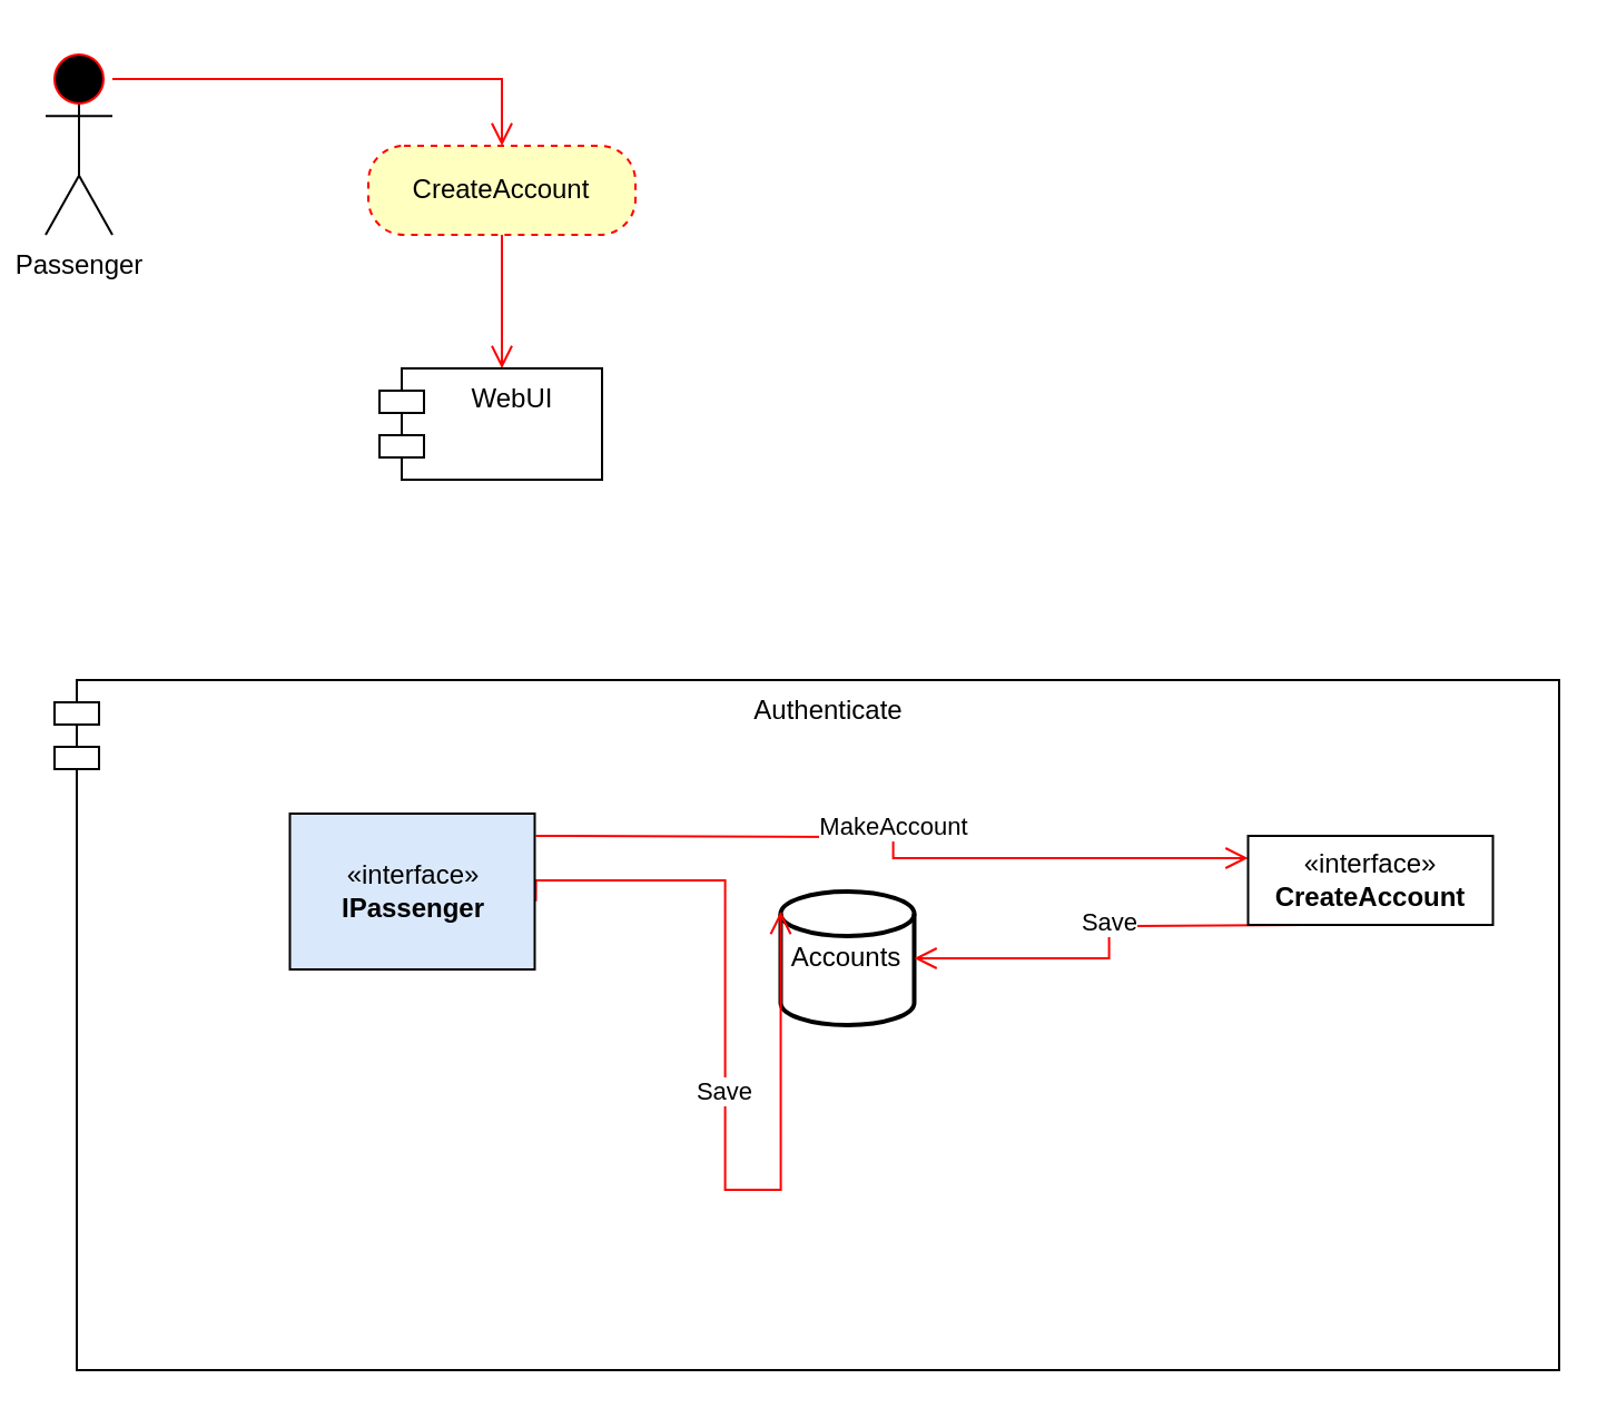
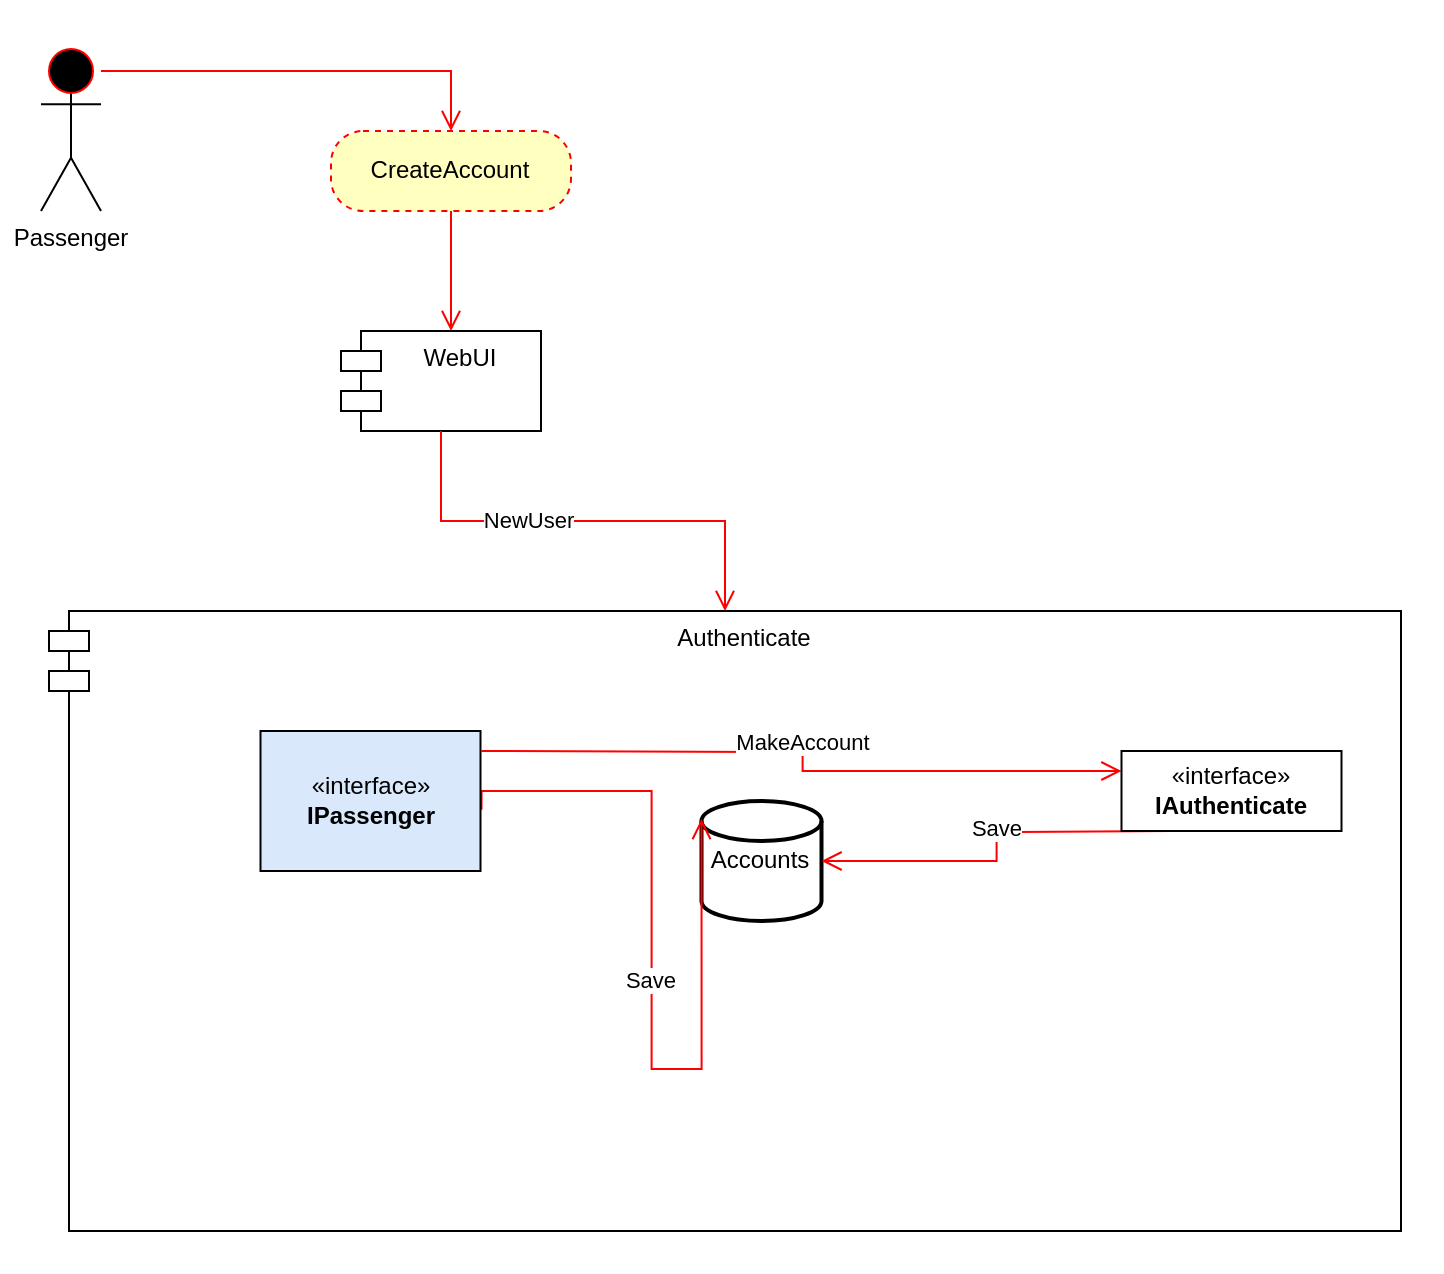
  <mxCell id="0" />
  <mxCell id="1" parent="0" />
  <mxCell id="2" value="Passenger" style="shape=umlActor;verticalLabelPosition=bottom;verticalAlign=top;html=1;" vertex="1" parent="1"><mxGeometry x="20" y="25" width="30" height="80" as="geometry" /></mxCell>
  <mxCell id="3" value="CreateAccount" style="rounded=1;whiteSpace=wrap;html=1;arcSize=40;fontColor=#000000;fillColor=#ffffc0;strokeColor=#ff0000;dashed=1;" vertex="1" parent="1"><mxGeometry x="165" y="65" width="120" height="40" as="geometry" /></mxCell>
  <mxCell id="4" value="" style="edgeStyle=orthogonalEdgeStyle;html=1;verticalAlign=bottom;endArrow=open;endSize=8;strokeColor=#ff0000;rounded=0;" edge="1" parent="1" source="3"><mxGeometry relative="1" as="geometry"><mxPoint x="225" y="165" as="targetPoint" /></mxGeometry></mxCell>
  <mxCell id="5" value="WebUI" style="shape=module;align=left;spacingLeft=20;align=center;verticalAlign=top;" vertex="1" parent="1"><mxGeometry x="170" y="165" width="100" height="50" as="geometry" /></mxCell>
+ <mxCell id="6" value="" style="edgeStyle=orthogonalEdgeStyle;html=1;verticalAlign=bottom;endArrow=open;endSize=8;strokeColor=#ff0000;rounded=0;" edge="1" parent="1" source="5" target="10"><mxGeometry relative="1" as="geometry"><mxPoint x="219.95" y="305" as="targetPoint" /><mxPoint x="220" y="285" as="sourcePoint" /></mxGeometry></mxCell>
+ <mxCell id="7" value="NewUser" style="edgeLabel;html=1;align=center;verticalAlign=middle;resizable=0;points=[];" vertex="1" connectable="0" parent="6"><mxGeometry x="-0.243" y="1" relative="1" as="geometry"><mxPoint as="offset" /></mxGeometry></mxCell>
  <mxCell id="8" value="" style="ellipse;html=1;shape=startState;fillColor=#000000;strokeColor=#ff0000;" vertex="1" parent="1"><mxGeometry x="20" y="20" width="30" height="30" as="geometry" /></mxCell>
  <mxCell id="9" value="" style="edgeStyle=orthogonalEdgeStyle;html=1;verticalAlign=bottom;endArrow=open;endSize=8;strokeColor=#ff0000;rounded=0;" edge="1" parent="1" source="8" target="3"><mxGeometry relative="1" as="geometry"><mxPoint x="35" y="110" as="targetPoint" /></mxGeometry></mxCell>
  <mxCell id="10" value="Authenticate" style="shape=module;align=left;spacingLeft=20;align=center;verticalAlign=top;" vertex="1" parent="1"><mxGeometry x="24" y="305" width="676" height="310" as="geometry" /></mxCell>
  <mxCell id="11" value="Accounts" style="strokeWidth=2;html=1;shape=mxgraph.flowchart.database;whiteSpace=wrap;" vertex="1" parent="1"><mxGeometry x="350.25" y="400" width="60" height="60" as="geometry" /></mxCell>
  <mxCell id="12" value="Save" style="edgeStyle=orthogonalEdgeStyle;html=1;verticalAlign=bottom;endArrow=open;endSize=8;strokeColor=#ff0000;rounded=0;entryX=0;entryY=0.15;entryDx=0;entryDy=0;entryPerimeter=0;exitX=1;exitY=0.617;exitDx=0;exitDy=0;exitPerimeter=0;" edge="1" parent="1" target="11"><mxGeometry x="0.035" relative="1" as="geometry"><mxPoint x="390.25" y="425" as="targetPoint" /><mxPoint x="240.25" y="404.36" as="sourcePoint" /><Array as="points"><mxPoint x="240.25" y="395" /><mxPoint x="325.25" y="395" /><mxPoint x="325.25" y="534" /></Array><mxPoint as="offset" /></mxGeometry></mxCell>
  <mxCell id="13" value="MakeAccount" style="edgeStyle=orthogonalEdgeStyle;html=1;verticalAlign=bottom;endArrow=open;endSize=8;strokeColor=#ff0000;rounded=0;entryX=0;entryY=0.25;entryDx=0;entryDy=0;exitX=1;exitY=0.25;exitDx=0;exitDy=0;" edge="1" parent="1" target="16"><mxGeometry relative="1" as="geometry"><mxPoint x="533" y="373" as="targetPoint" /><mxPoint x="240.25" y="375" as="sourcePoint" /></mxGeometry></mxCell>
  <mxCell id="14" value="Save" style="edgeStyle=orthogonalEdgeStyle;html=1;verticalAlign=bottom;endArrow=open;endSize=8;strokeColor=#ff0000;rounded=0;exitX=0.5;exitY=1;exitDx=0;exitDy=0;entryX=1;entryY=0.5;entryDx=0;entryDy=0;entryPerimeter=0;" edge="1" parent="1" target="11"><mxGeometry relative="1" as="geometry"><mxPoint x="440.25" y="410" as="targetPoint" /><mxPoint x="585.25" y="415" as="sourcePoint" /></mxGeometry></mxCell>
  <mxCell id="15" value="«interface»&lt;br&gt;&lt;b&gt;IPassenger&lt;/b&gt;" style="html=1;fillColor=#dae8fc;" vertex="1" parent="1"><mxGeometry x="129.75" y="365" width="110" height="70" as="geometry" /></mxCell>
- <mxCell id="16" value="«interface»&lt;br&gt;&lt;b&gt;CreateAccount&lt;/b&gt;" style="html=1;" vertex="1" parent="1"><mxGeometry x="560.25" y="375" width="110" height="40" as="geometry" /></mxCell>
+ <mxCell id="16" value="«interface»&lt;br&gt;&lt;b&gt;IAuthenticate&lt;/b&gt;" style="html=1;" vertex="1" parent="1"><mxGeometry x="560.25" y="375" width="110" height="40" as="geometry" /></mxCell>
